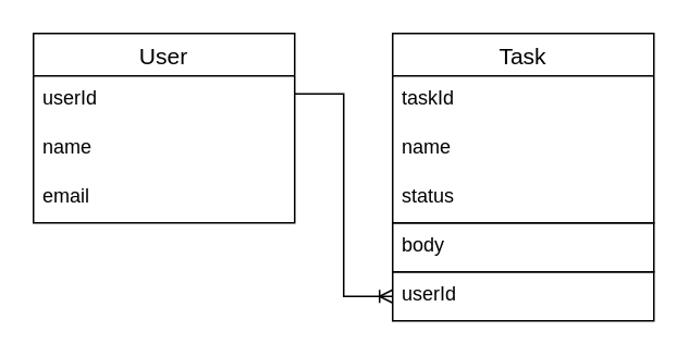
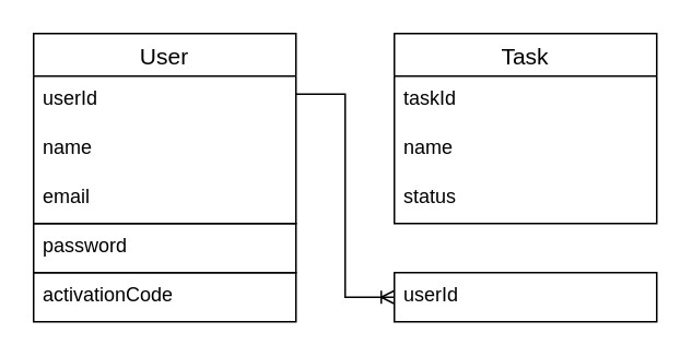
  <mxCell id="0" />
  <mxCell id="1" parent="0" />
  <mxCell id="2" value="User" style="swimlane;fontStyle=0;childLayout=stackLayout;horizontal=1;startSize=26;horizontalStack=0;resizeParent=1;resizeParentMax=0;resizeLast=0;collapsible=1;marginBottom=0;align=center;fontSize=14;" vertex="1" parent="1"><mxGeometry x="20" y="20" width="160" height="116" as="geometry" /></mxCell>
  <mxCell id="3" value="userId" style="text;strokeColor=none;fillColor=none;spacingLeft=4;spacingRight=4;overflow=hidden;rotatable=0;points=[[0,0.5],[1,0.5]];portConstraint=eastwest;fontSize=12;whiteSpace=wrap;html=1;" vertex="1" parent="2"><mxGeometry y="26" width="160" height="30" as="geometry" /></mxCell>
  <mxCell id="4" value="name" style="text;strokeColor=none;fillColor=none;spacingLeft=4;spacingRight=4;overflow=hidden;rotatable=0;points=[[0,0.5],[1,0.5]];portConstraint=eastwest;fontSize=12;whiteSpace=wrap;html=1;" vertex="1" parent="2"><mxGeometry y="56" width="160" height="30" as="geometry" /></mxCell>
  <mxCell id="5" value="email" style="text;strokeColor=none;fillColor=none;spacingLeft=4;spacingRight=4;overflow=hidden;rotatable=0;points=[[0,0.5],[1,0.5]];portConstraint=eastwest;fontSize=12;whiteSpace=wrap;html=1;" vertex="1" parent="2"><mxGeometry y="86" width="160" height="30" as="geometry" /></mxCell>
+ <mxCell id="6" value="password" style="text;strokeColor=default;fillColor=none;spacingLeft=4;spacingRight=4;overflow=hidden;rotatable=0;points=[[0,0.5],[1,0.5]];portConstraint=eastwest;fontSize=12;whiteSpace=wrap;html=1;" vertex="1" parent="1"><mxGeometry x="20" y="136" width="160" height="30" as="geometry" /></mxCell>
  <mxCell id="7" value="Task" style="swimlane;fontStyle=0;childLayout=stackLayout;horizontal=1;startSize=26;horizontalStack=0;resizeParent=1;resizeParentMax=0;resizeLast=0;collapsible=1;marginBottom=0;align=center;fontSize=14;" vertex="1" parent="1"><mxGeometry x="240" y="20" width="160" height="116" as="geometry" /></mxCell>
  <mxCell id="8" value="taskId" style="text;strokeColor=none;fillColor=none;spacingLeft=4;spacingRight=4;overflow=hidden;rotatable=0;points=[[0,0.5],[1,0.5]];portConstraint=eastwest;fontSize=12;whiteSpace=wrap;html=1;" vertex="1" parent="7"><mxGeometry y="26" width="160" height="30" as="geometry" /></mxCell>
  <mxCell id="9" value="" style="edgeStyle=entityRelationEdgeStyle;fontSize=12;html=1;endArrow=ERoneToMany;rounded=0;exitX=1;exitY=0.5;exitDx=0;exitDy=0;entryX=0;entryY=0.5;entryDx=0;entryDy=0;" edge="1" parent="7" target="13"><mxGeometry width="100" height="100" relative="1" as="geometry"><mxPoint x="-60" y="37" as="sourcePoint" /><mxPoint x="110" y="56" as="targetPoint" /></mxGeometry></mxCell>
  <mxCell id="10" value="name" style="text;strokeColor=none;fillColor=none;spacingLeft=4;spacingRight=4;overflow=hidden;rotatable=0;points=[[0,0.5],[1,0.5]];portConstraint=eastwest;fontSize=12;whiteSpace=wrap;html=1;" vertex="1" parent="7"><mxGeometry y="56" width="160" height="30" as="geometry" /></mxCell>
  <mxCell id="11" value="status" style="text;strokeColor=none;fillColor=none;spacingLeft=4;spacingRight=4;overflow=hidden;rotatable=0;points=[[0,0.5],[1,0.5]];portConstraint=eastwest;fontSize=12;whiteSpace=wrap;html=1;" vertex="1" parent="7"><mxGeometry y="86" width="160" height="30" as="geometry" /></mxCell>
- <mxCell id="12" value="body" style="text;strokeColor=default;fillColor=none;spacingLeft=4;spacingRight=4;overflow=hidden;rotatable=0;points=[[0,0.5],[1,0.5]];portConstraint=eastwest;fontSize=12;whiteSpace=wrap;html=1;" vertex="1" parent="1"><mxGeometry x="240" y="136" width="160" height="30" as="geometry" /></mxCell>
  <mxCell id="13" value="userId" style="text;strokeColor=default;fillColor=none;spacingLeft=4;spacingRight=4;overflow=hidden;rotatable=0;points=[[0,0.5],[1,0.5]];portConstraint=eastwest;fontSize=12;whiteSpace=wrap;html=1;" vertex="1" parent="1"><mxGeometry x="240" y="166" width="160" height="30" as="geometry" /></mxCell>
+ <mxCell id="14" value="activationCode" style="text;strokeColor=default;fillColor=none;spacingLeft=4;spacingRight=4;overflow=hidden;rotatable=0;points=[[0,0.5],[1,0.5]];portConstraint=eastwest;fontSize=12;whiteSpace=wrap;html=1;" vertex="1" parent="1"><mxGeometry x="20" y="166" width="160" height="30" as="geometry" /></mxCell>
